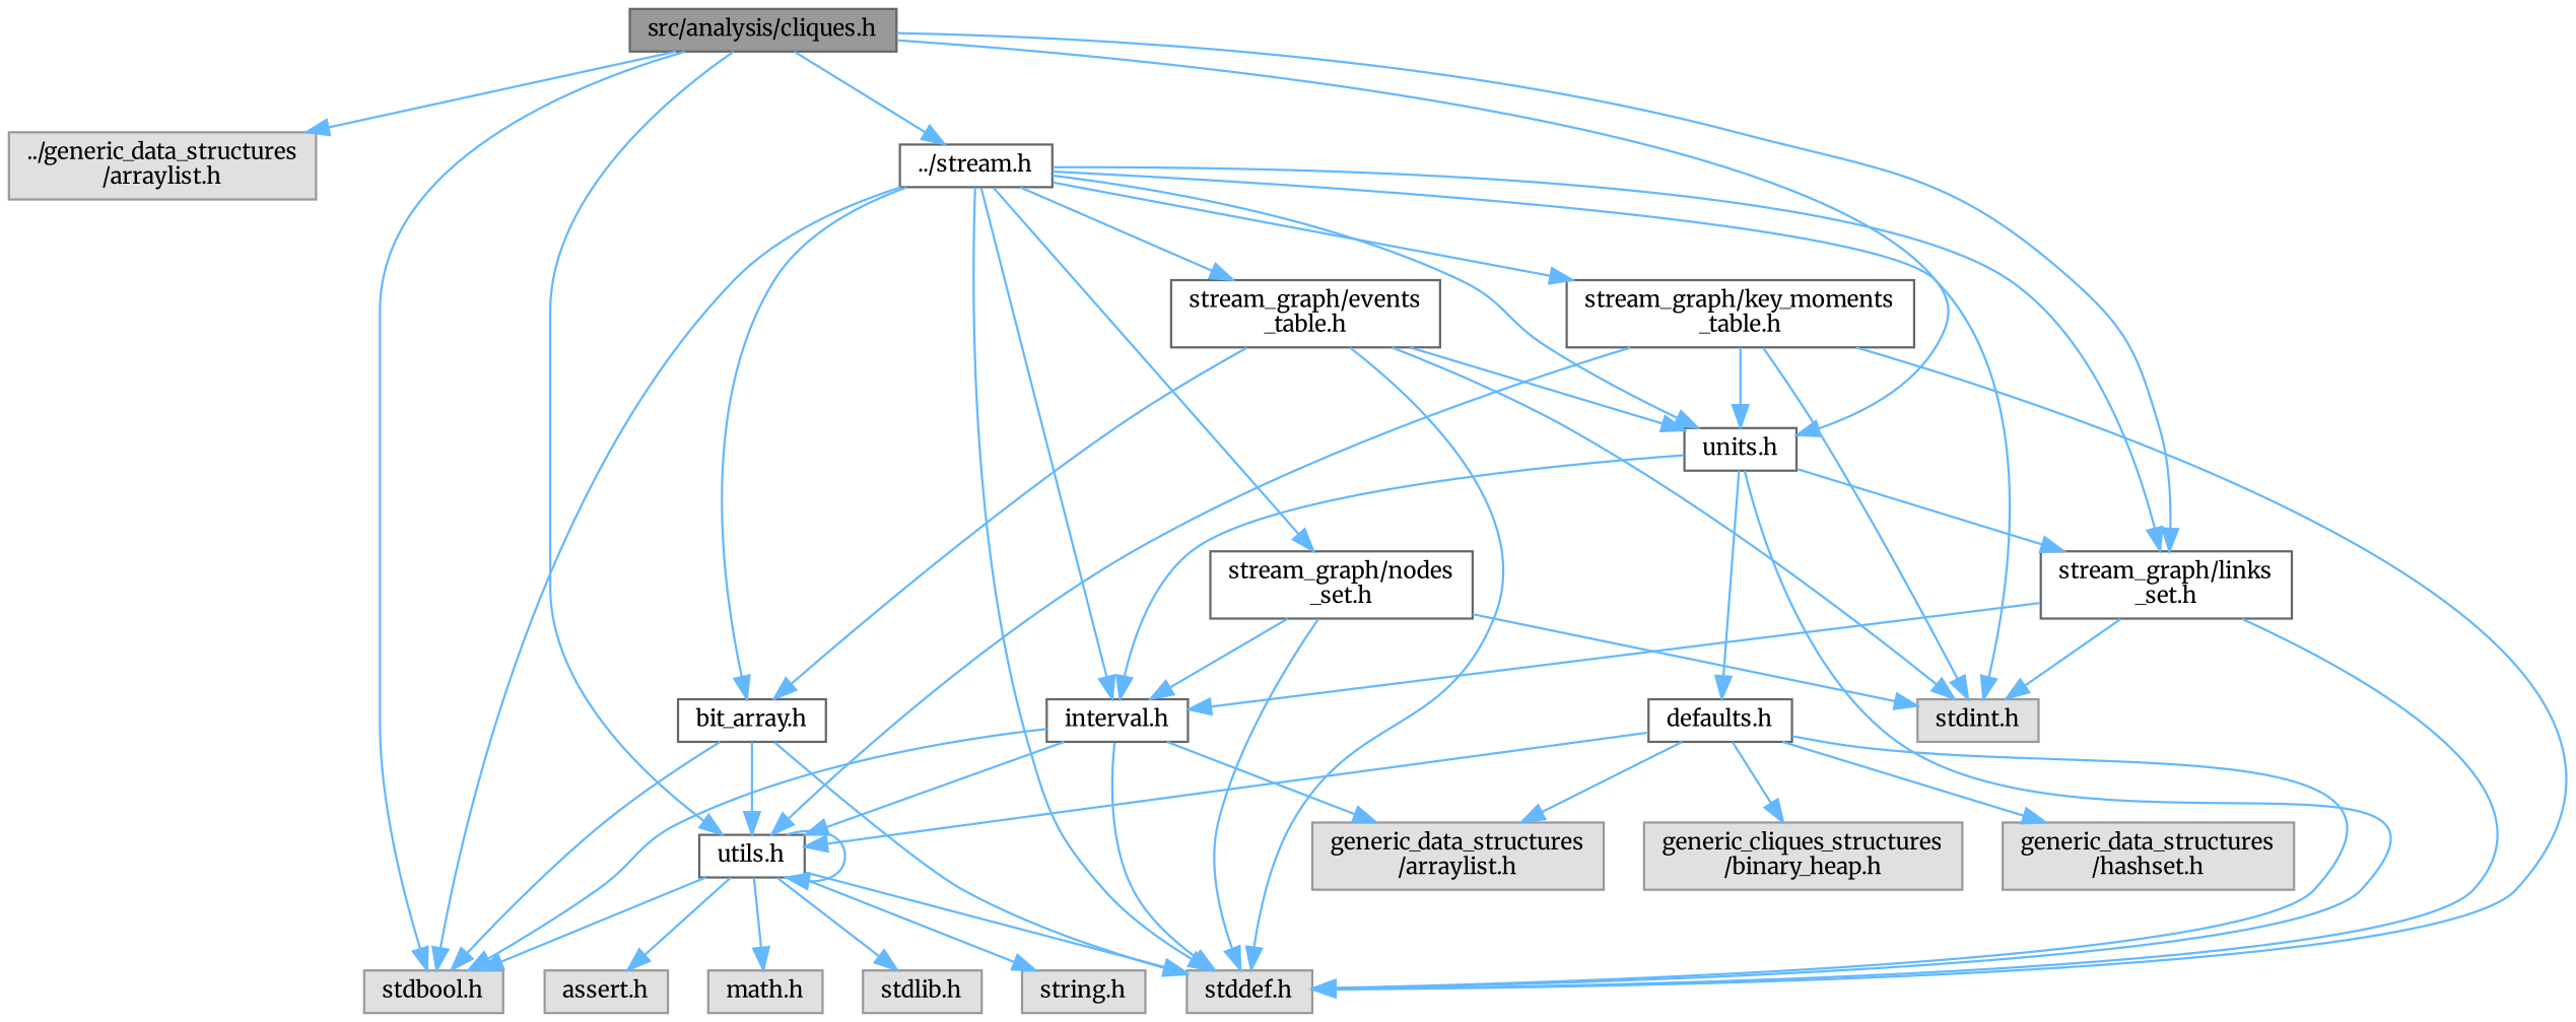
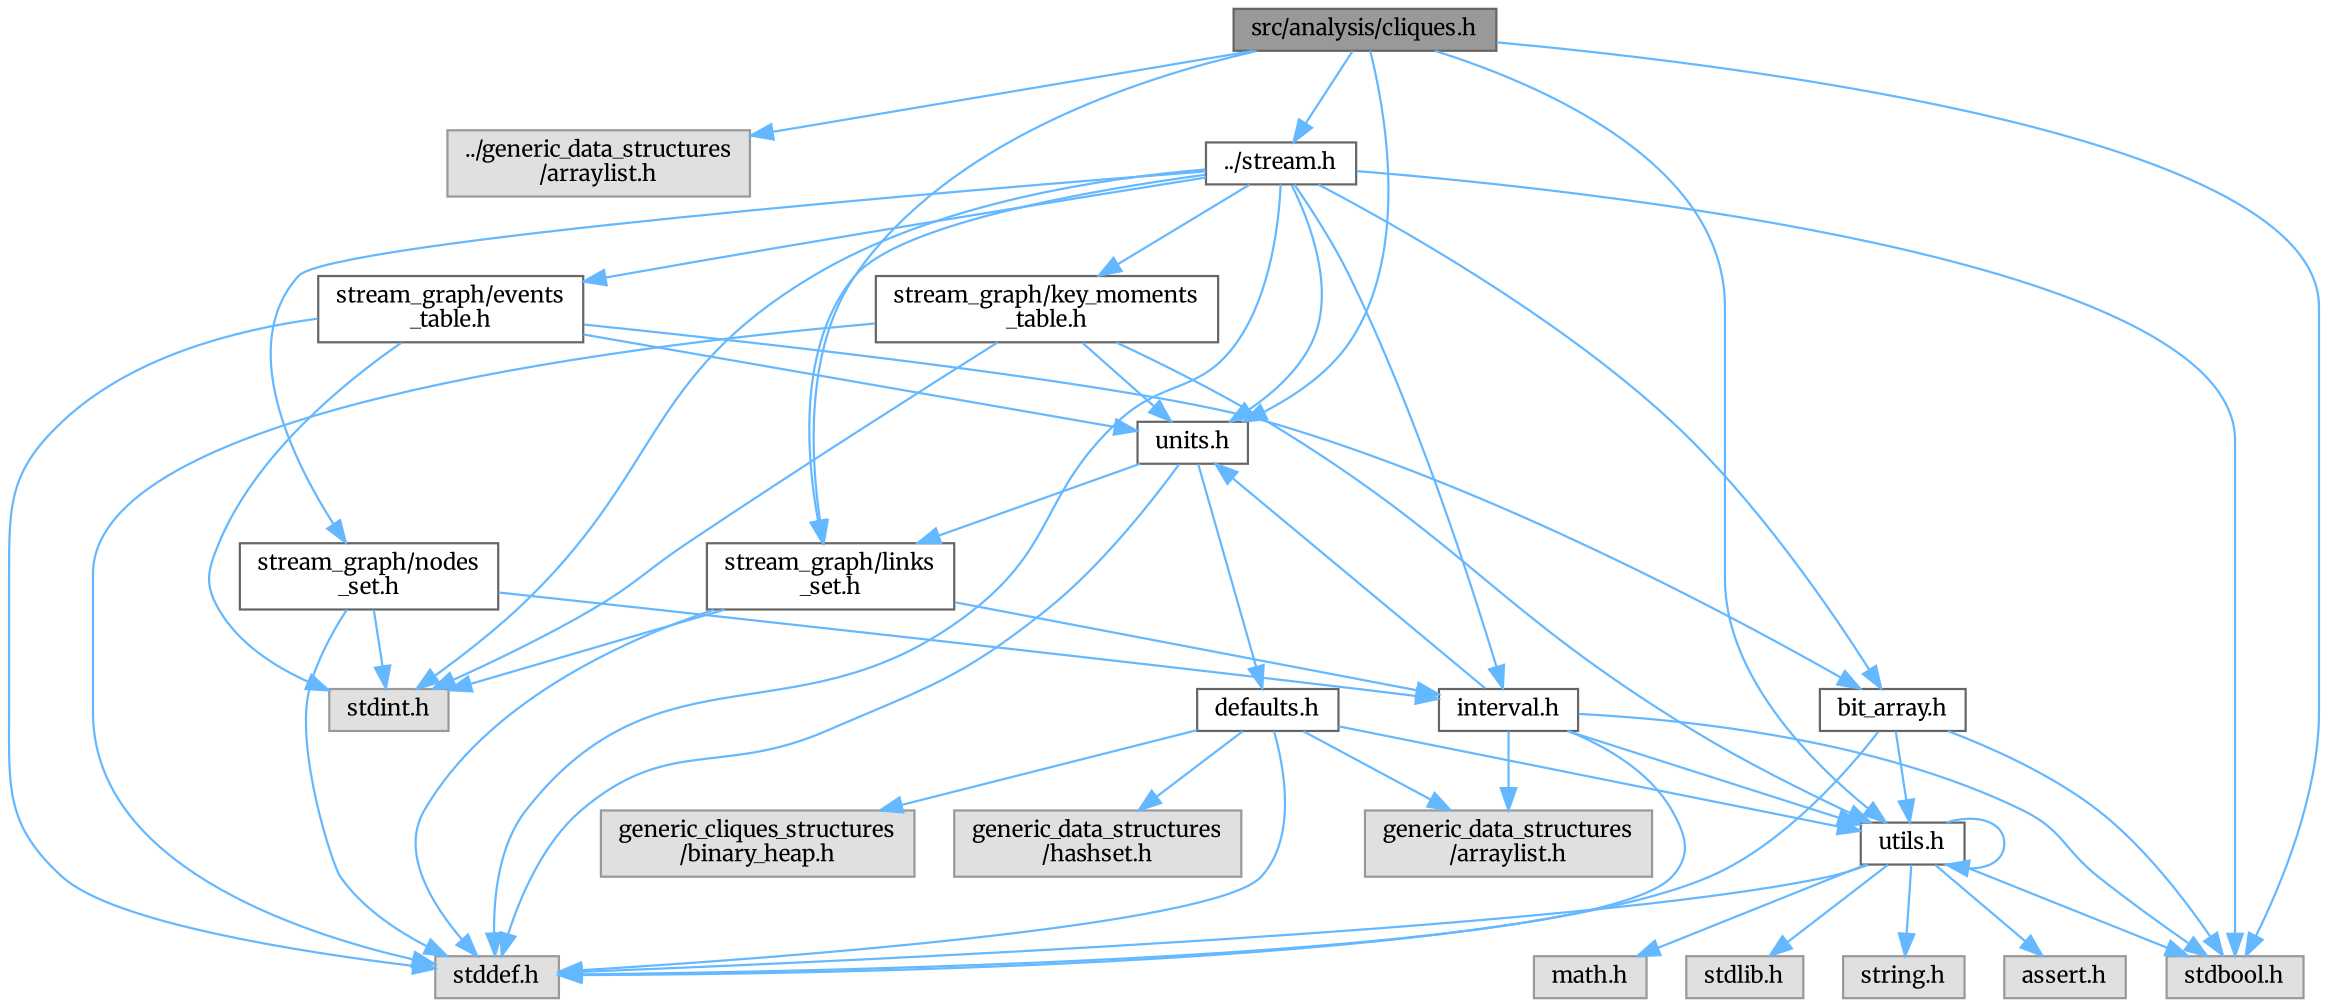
  digraph {
    fontname=Merriweather
    node [color=grey60 fillcolor="#E0E0E0" fontname=Merriweather fontsize=10 shape=box style=filled]
    edge [color=steelblue1 fontname=Merriweather fontsize=10 labelfontname=Helvetica labelfontsize=10 style=solid]
    n1 [color=gray40 fillcolor=grey60 fontcolor=black height=0.2 label="src/analysis/cliques.h" width=0.4]
    n2 [height=0.2 label="../generic_data_structures\l/arraylist.h" width=0.4]
    n3 [color=grey40 fillcolor=white height=0.2 label="../stream.h" width=0.4]
    n4 [color=grey40 fillcolor=white height=0.2 label="utils.h" width=0.4]
    n5 [height=0.2 label="stdbool.h" width=0.4]
    n6 [color=grey40 fillcolor=white height=0.2 label="units.h" width=0.4]
    n7 [color=grey40 fillcolor=white height=0.2 label="stream_graph/links\l_set.h" width=0.4]
    n8 [color=grey40 fillcolor=white height=0.2 label="bit_array.h" width=0.4]
    n9 [height=0.2 label="stddef.h" width=0.4]
    n10 [color=grey40 fillcolor=white height=0.2 label="interval.h" width=0.4]
    n11 [color=grey40 fillcolor=white height=0.2 label="stream_graph/events\l_table.h" width=0.4]
    n12 [height=0.2 label="stdint.h" width=0.4]
    n13 [color=grey40 fillcolor=white height=0.2 label="stream_graph/key_moments\l_table.h" width=0.4]
    n14 [color=grey40 fillcolor=white height=0.2 label="stream_graph/nodes\l_set.h" width=0.4]
    n15 [height=0.2 label="assert.h" width=0.4]
    n16 [height=0.2 label="math.h" width=0.4]
    n17 [height=0.2 label="stdlib.h" width=0.4]
    n18 [height=0.2 label="string.h" width=0.4]
    n19 [color=grey40 fillcolor=white height=0.2 label="defaults.h" width=0.4]
    n20 [height=0.2 label="generic_data_structures\l/arraylist.h" width=0.4]
    n21 [height=0.2 label="generic_cliques_structures\l/binary_heap.h" width=0.4]
    n22 [height=0.2 label="generic_data_structures\l/hashset.h" width=0.4]
    n1 -> n2
    n1 -> n3
    n1 -> n4
    n1 -> n5
    n1 -> n6
    n1 -> n7
    n3 -> n5
    n3 -> n6
    n3 -> n7
    n3 -> n8
    n3 -> n9
    n3 -> n10
    n3 -> n11
    n3 -> n12
    n3 -> n13
    n3 -> n14
    n4 -> n4
    n4 -> n5
    n4 -> n9
    n4 -> n15
    n4 -> n16
    n4 -> n17
    n4 -> n18
    n6 -> n7
    n6 -> n9
    n6 -> n19
    n7 -> n9
    n7 -> n10
    n7 -> n12
    n8 -> n4
    n8 -> n5
    n8 -> n9
    n10 -> n4
    n10 -> n5
-   n6 -> n10
+   n10 -> n6
    n10 -> n9
    n10 -> n20
    n11 -> n6
    n11 -> n8
    n11 -> n9
    n11 -> n12
    n13 -> n4
    n13 -> n6
    n13 -> n9
    n13 -> n12
    n14 -> n9
    n14 -> n10
    n14 -> n12
    n19 -> n4
    n19 -> n9
    n19 -> n20
    n19 -> n21
    n19 -> n22
  }
